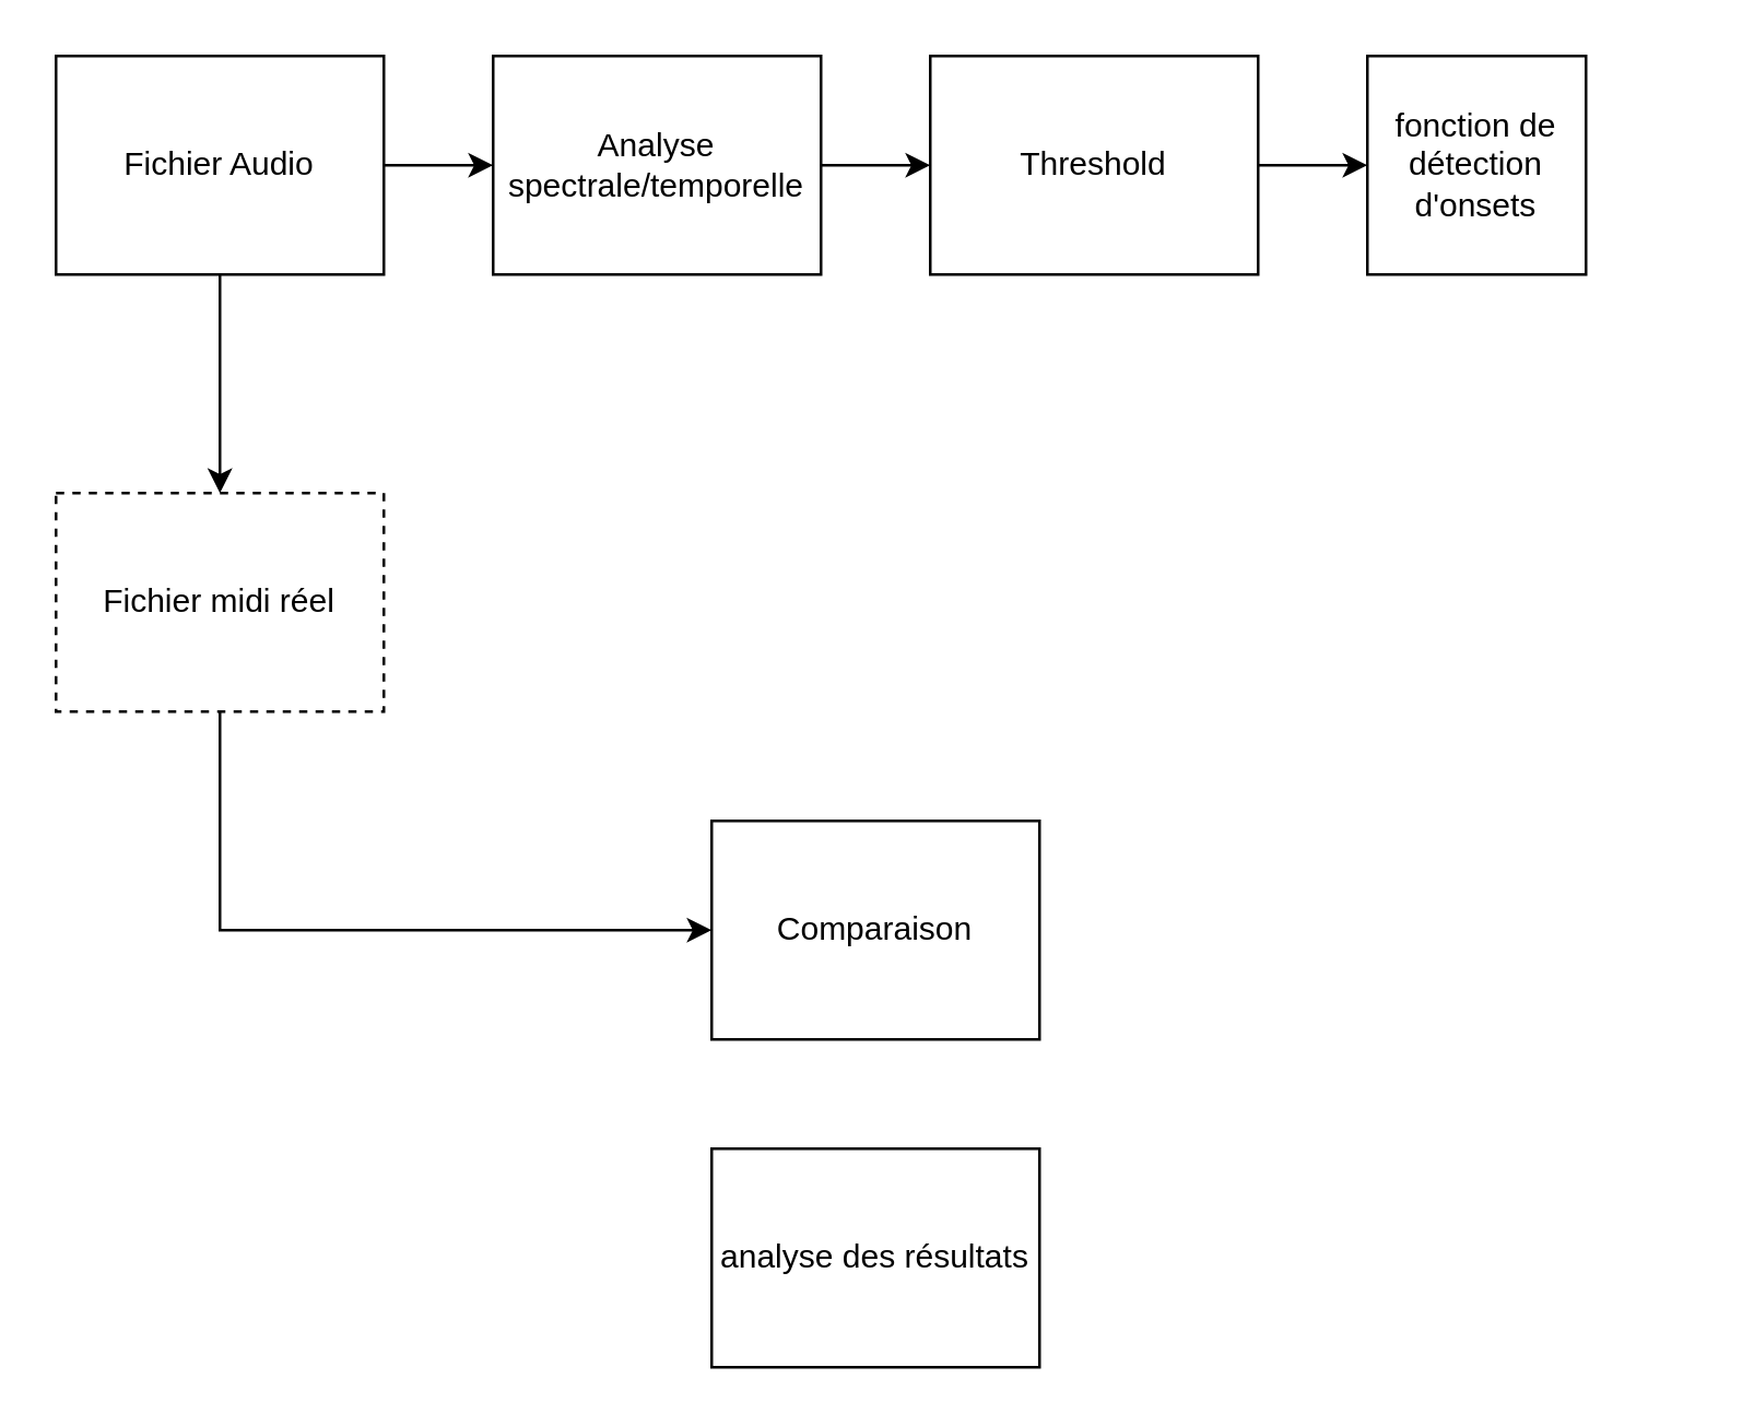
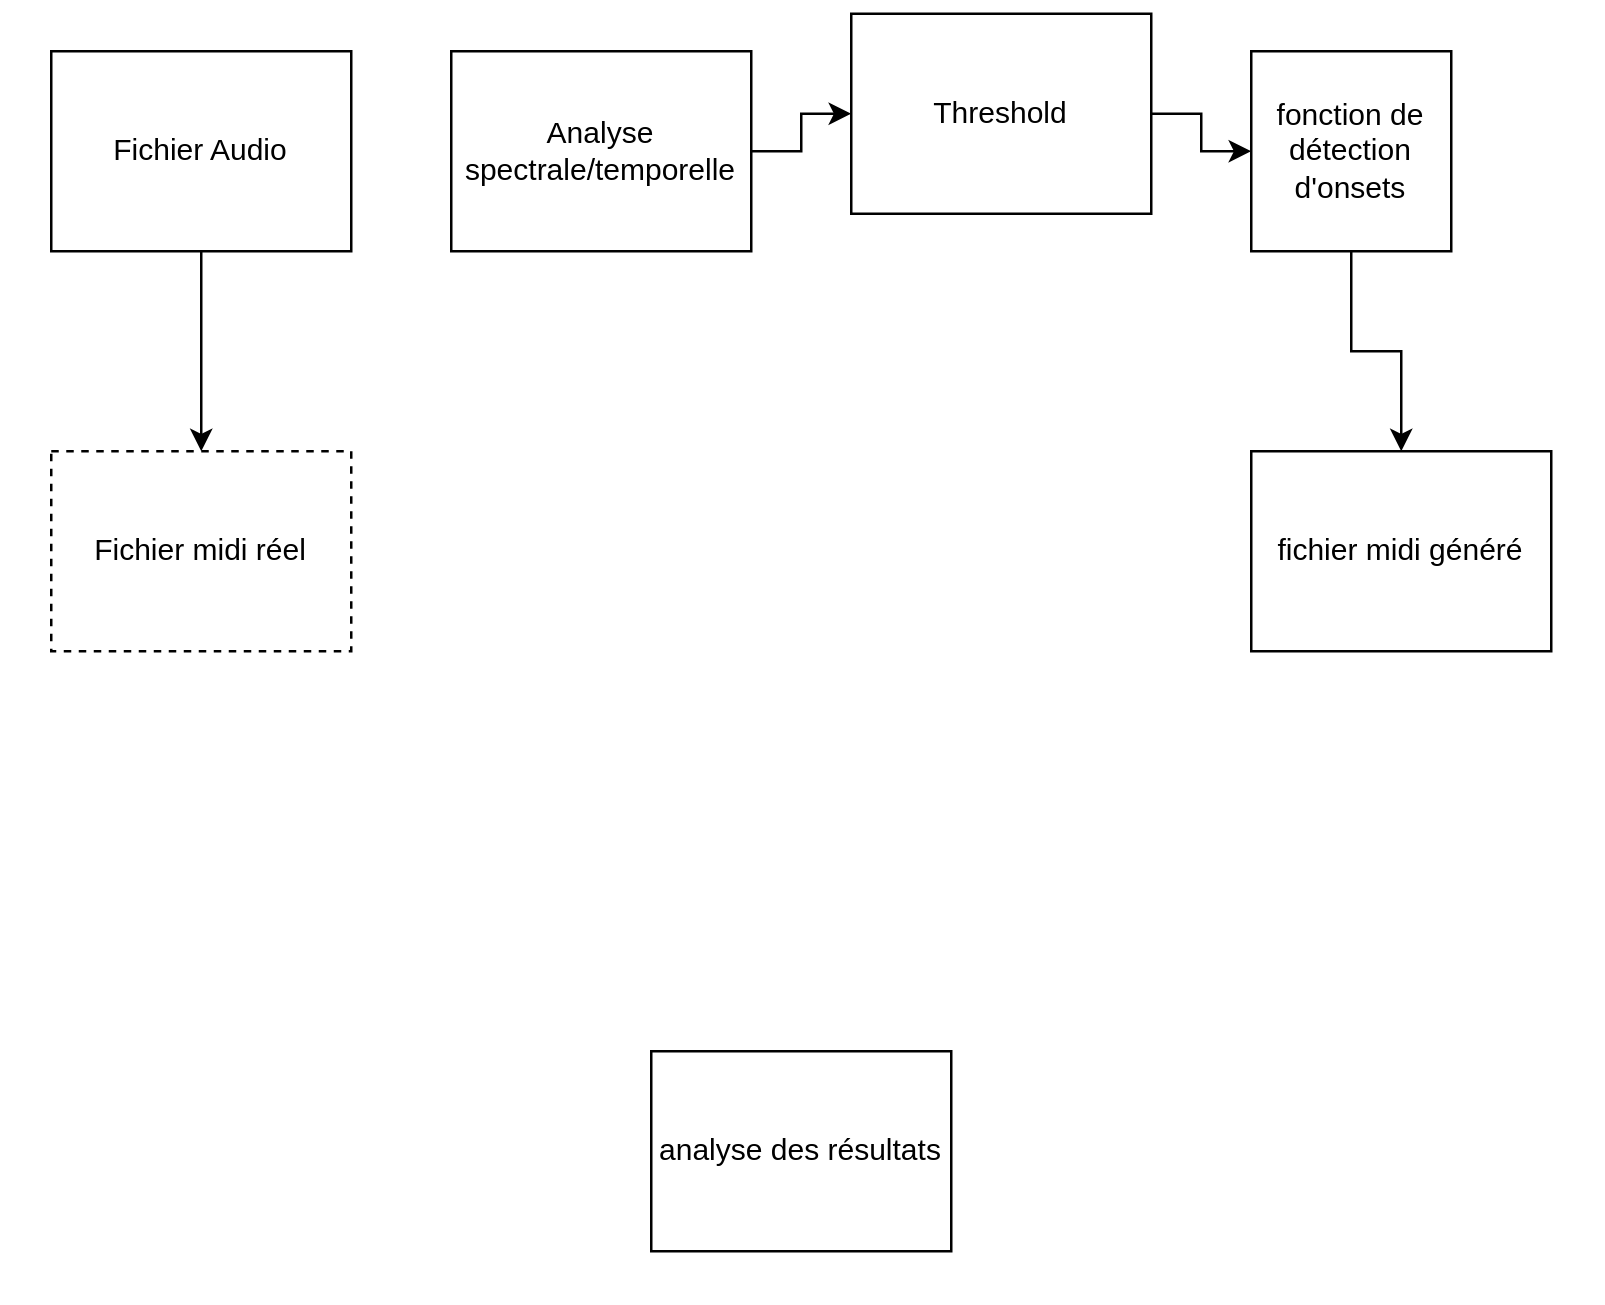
  <mxCell id="0" />
  <mxCell id="1" parent="0" />
- <mxCell id="2" style="edgeStyle=orthogonalEdgeStyle;rounded=0;orthogonalLoop=1;jettySize=auto;html=1;exitX=1;exitY=0.5;exitDx=0;exitDy=0;" edge="1" parent="1" source="4" target="6"><mxGeometry relative="1" as="geometry" /></mxCell>
  <mxCell id="3" style="edgeStyle=orthogonalEdgeStyle;rounded=0;orthogonalLoop=1;jettySize=auto;html=1;exitX=0.5;exitY=1;exitDx=0;exitDy=0;entryX=0.5;entryY=0;entryDx=0;entryDy=0;" edge="1" parent="1" source="4" target="12"><mxGeometry relative="1" as="geometry" /></mxCell>
  <mxCell id="4" value="Fichier Audio" style="rounded=0;whiteSpace=wrap;html=1;" vertex="1" parent="1"><mxGeometry x="20" y="20" width="120" height="80" as="geometry" /></mxCell>
  <mxCell id="5" style="edgeStyle=orthogonalEdgeStyle;rounded=0;orthogonalLoop=1;jettySize=auto;html=1;exitX=1;exitY=0.5;exitDx=0;exitDy=0;entryX=0;entryY=0.5;entryDx=0;entryDy=0;" edge="1" parent="1" source="6" target="8"><mxGeometry relative="1" as="geometry" /></mxCell>
  <mxCell id="6" value="Analyse spectrale/temporelle" style="rounded=0;whiteSpace=wrap;html=1;" vertex="1" parent="1"><mxGeometry x="180" y="20" width="120" height="80" as="geometry" /></mxCell>
  <mxCell id="7" style="edgeStyle=orthogonalEdgeStyle;rounded=0;orthogonalLoop=1;jettySize=auto;html=1;exitX=1;exitY=0.5;exitDx=0;exitDy=0;entryX=0;entryY=0.5;entryDx=0;entryDy=0;" edge="1" parent="1" source="8" target="10"><mxGeometry relative="1" as="geometry" /></mxCell>
- <mxCell id="8" value="Threshold" style="rounded=0;whiteSpace=wrap;html=1;" vertex="1" parent="1"><mxGeometry x="340" y="20" width="120" height="80" as="geometry" /></mxCell>
+ <mxCell id="8" value="Threshold" style="rounded=0;whiteSpace=wrap;html=1;" vertex="1" parent="1"><mxGeometry x="340" y="5" width="120" height="80" as="geometry" /></mxCell>
+ <mxCell id="9" style="edgeStyle=orthogonalEdgeStyle;rounded=0;orthogonalLoop=1;jettySize=auto;html=1;exitX=0.5;exitY=1;exitDx=0;exitDy=0;entryX=0.5;entryY=0;entryDx=0;entryDy=0;" edge="1" parent="1" source="10" target="13"><mxGeometry relative="1" as="geometry" /></mxCell>
  <mxCell id="10" value="fonction de détection d'onsets" style="rounded=0;whiteSpace=wrap;html=1;" vertex="1" parent="1"><mxGeometry x="500" y="20" width="80" height="80" as="geometry" /></mxCell>
- <mxCell id="11" style="edgeStyle=orthogonalEdgeStyle;rounded=0;orthogonalLoop=1;jettySize=auto;html=1;exitX=0.5;exitY=1;exitDx=0;exitDy=0;entryX=0;entryY=0.5;entryDx=0;entryDy=0;" edge="1" parent="1" source="12" target="14"><mxGeometry relative="1" as="geometry" /></mxCell>
  <mxCell id="12" value="Fichier midi réel" style="rounded=0;whiteSpace=wrap;html=1;dashed=1;" vertex="1" parent="1"><mxGeometry x="20" y="180" width="120" height="80" as="geometry" /></mxCell>
- <mxCell id="14" value="Comparaison" style="rounded=0;whiteSpace=wrap;html=1;" vertex="1" parent="1"><mxGeometry x="260" y="300" width="120" height="80" as="geometry" /></mxCell>
+ <mxCell id="13" value="fichier midi généré" style="rounded=0;whiteSpace=wrap;html=1;" vertex="1" parent="1"><mxGeometry x="500" y="180" width="120" height="80" as="geometry" /></mxCell>
  <mxCell id="15" value="analyse des résultats" style="rounded=0;whiteSpace=wrap;html=1;" vertex="1" parent="1"><mxGeometry x="260" y="420" width="120" height="80" as="geometry" /></mxCell>
